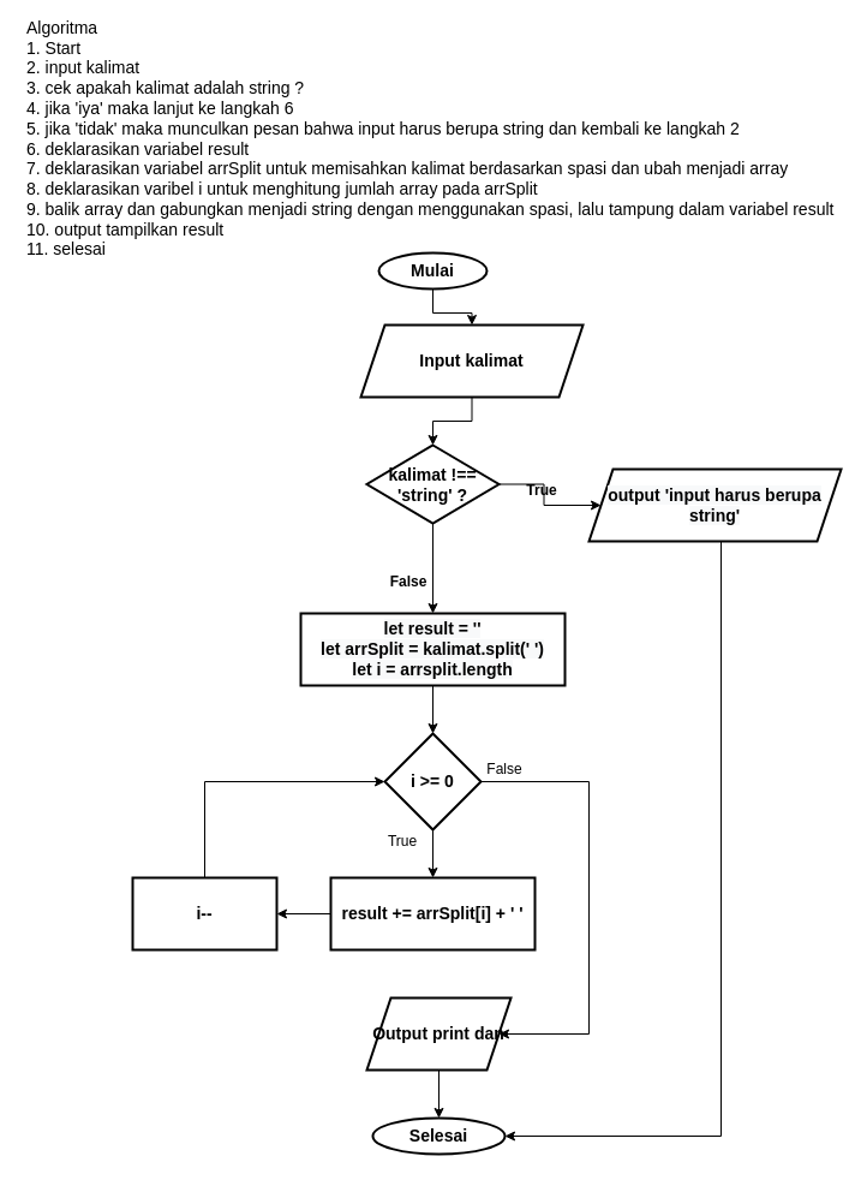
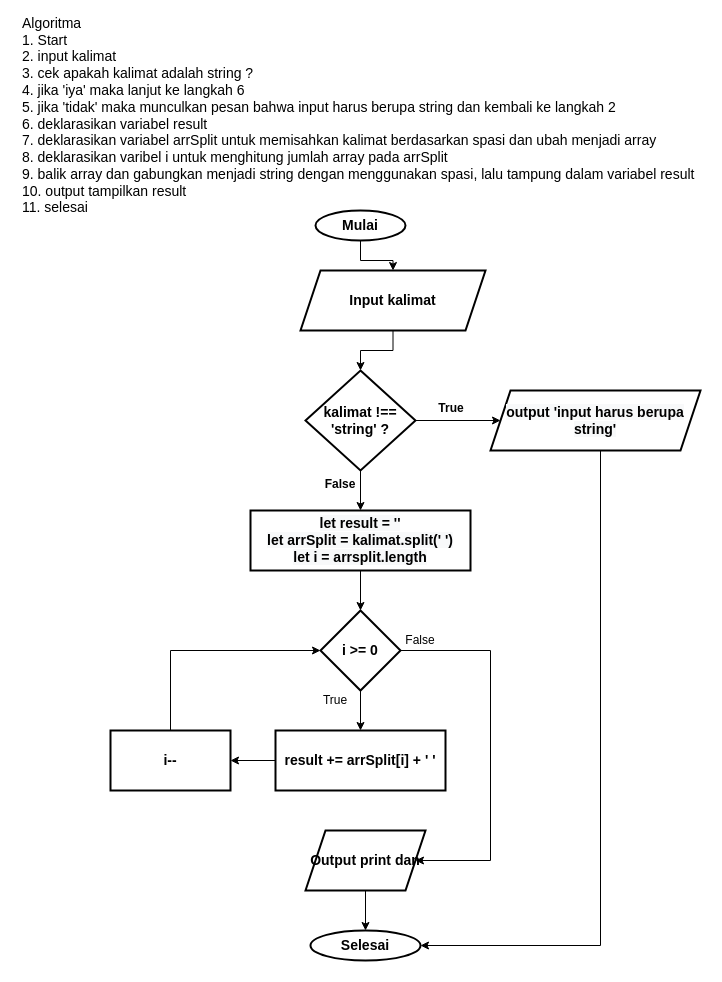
  <mxCell id="0" />
  <mxCell id="1" parent="0" />
  <mxCell id="2" value="Algoritma&lt;br&gt;1. Start&lt;br&gt;2. input kalimat&lt;br&gt;3. cek apakah kalimat adalah string ?&lt;br&gt;4. jika 'iya' maka lanjut ke langkah 6&lt;br&gt;5. jika 'tidak' maka munculkan pesan bahwa input harus berupa string dan kembali ke langkah 2&lt;br&gt;6. deklarasikan variabel result&lt;br&gt;7. deklarasikan variabel arrSplit untuk memisahkan kalimat berdasarkan spasi dan ubah menjadi array&lt;br&gt;8. deklarasikan varibel i untuk menghitung jumlah array pada arrSplit&lt;br&gt;9. balik array dan gabungkan menjadi string dengan menggunakan spasi, lalu tampung dalam variabel result&lt;br&gt;10. output tampilkan result&lt;br&gt;11. selesai" style="text;html=1;strokeColor=none;fillColor=none;align=left;verticalAlign=middle;whiteSpace=wrap;rounded=0;fontSize=14;" parent="1" vertex="1"><mxGeometry x="20" y="20" width="680" height="190" as="geometry" /></mxCell>
  <mxCell id="3" value="" style="edgeStyle=orthogonalEdgeStyle;rounded=0;orthogonalLoop=1;jettySize=auto;html=1;fontSize=14;" parent="1" source="4" target="6" edge="1"><mxGeometry relative="1" as="geometry" /></mxCell>
  <mxCell id="4" value="Mulai" style="strokeWidth=2;html=1;shape=mxgraph.flowchart.start_1;whiteSpace=wrap;fontSize=14;align=center;fontStyle=1" parent="1" vertex="1"><mxGeometry x="315" y="210" width="90" height="30" as="geometry" /></mxCell>
  <mxCell id="5" value="" style="edgeStyle=orthogonalEdgeStyle;rounded=0;orthogonalLoop=1;jettySize=auto;html=1;" parent="1" source="6" target="20" edge="1"><mxGeometry relative="1" as="geometry" /></mxCell>
  <mxCell id="6" value="Input kalimat" style="shape=parallelogram;perimeter=parallelogramPerimeter;whiteSpace=wrap;html=1;fixedSize=1;fontSize=14;fontStyle=1;strokeWidth=2;" parent="1" vertex="1"><mxGeometry x="300" y="270" width="185" height="60" as="geometry" /></mxCell>
  <mxCell id="7" value="" style="edgeStyle=orthogonalEdgeStyle;rounded=0;orthogonalLoop=1;jettySize=auto;html=1;fontSize=14;exitX=0.5;exitY=1;exitDx=0;exitDy=0;" parent="1" source="25" target="10" edge="1"><mxGeometry relative="1" as="geometry"><mxPoint x="360" y="580" as="sourcePoint" /></mxGeometry></mxCell>
  <mxCell id="8" value="" style="edgeStyle=orthogonalEdgeStyle;rounded=0;orthogonalLoop=1;jettySize=auto;html=1;fontSize=14;" parent="1" source="10" target="12" edge="1"><mxGeometry relative="1" as="geometry" /></mxCell>
  <mxCell id="9" value="" style="edgeStyle=orthogonalEdgeStyle;rounded=0;orthogonalLoop=1;jettySize=auto;html=1;fontSize=14;entryX=1;entryY=0.5;entryDx=0;entryDy=0;" parent="1" source="10" target="16" edge="1"><mxGeometry relative="1" as="geometry"><Array as="points"><mxPoint x="490" y="650" /><mxPoint x="490" y="860" /></Array></mxGeometry></mxCell>
  <mxCell id="10" value="i &amp;gt;= 0" style="rhombus;whiteSpace=wrap;html=1;fontSize=14;fontStyle=1;strokeWidth=2;" parent="1" vertex="1"><mxGeometry x="320" y="610" width="80" height="80" as="geometry" /></mxCell>
  <mxCell id="11" value="" style="edgeStyle=orthogonalEdgeStyle;rounded=0;orthogonalLoop=1;jettySize=auto;html=1;fontSize=14;" parent="1" source="12" target="14" edge="1"><mxGeometry relative="1" as="geometry" /></mxCell>
  <mxCell id="12" value="result += arrSplit[i] + ' '" style="whiteSpace=wrap;html=1;fontSize=14;fontStyle=1;strokeWidth=2;" parent="1" vertex="1"><mxGeometry x="275" y="730" width="170" height="60" as="geometry" /></mxCell>
  <mxCell id="13" style="edgeStyle=orthogonalEdgeStyle;rounded=0;orthogonalLoop=1;jettySize=auto;html=1;entryX=0;entryY=0.5;entryDx=0;entryDy=0;fontSize=14;exitX=0.5;exitY=0;exitDx=0;exitDy=0;" parent="1" source="14" target="10" edge="1"><mxGeometry relative="1" as="geometry"><Array as="points"><mxPoint x="170" y="650" /></Array></mxGeometry></mxCell>
  <mxCell id="14" value="i--" style="whiteSpace=wrap;html=1;fontSize=14;fontStyle=1;strokeWidth=2;" parent="1" vertex="1"><mxGeometry x="110" y="730" width="120" height="60" as="geometry" /></mxCell>
  <mxCell id="15" value="" style="edgeStyle=orthogonalEdgeStyle;rounded=0;orthogonalLoop=1;jettySize=auto;html=1;fontSize=14;" parent="1" source="16" target="17" edge="1"><mxGeometry relative="1" as="geometry" /></mxCell>
  <mxCell id="16" value="Output print dan" style="shape=parallelogram;perimeter=parallelogramPerimeter;whiteSpace=wrap;html=1;fixedSize=1;fontSize=14;fontStyle=1;strokeWidth=2;" parent="1" vertex="1"><mxGeometry x="305" y="830" width="120" height="60" as="geometry" /></mxCell>
  <mxCell id="17" value="Selesai" style="ellipse;whiteSpace=wrap;html=1;fontSize=14;fontStyle=1;strokeWidth=2;" parent="1" vertex="1"><mxGeometry x="310" y="930" width="110" height="30" as="geometry" /></mxCell>
  <mxCell id="18" value="" style="edgeStyle=orthogonalEdgeStyle;rounded=0;orthogonalLoop=1;jettySize=auto;html=1;" edge="1" parent="1" source="20" target="25"><mxGeometry relative="1" as="geometry" /></mxCell>
  <mxCell id="19" value="" style="edgeStyle=orthogonalEdgeStyle;rounded=0;orthogonalLoop=1;jettySize=auto;html=1;" edge="1" parent="1" source="20" target="27"><mxGeometry relative="1" as="geometry" /></mxCell>
- <mxCell id="20" value="kalimat !== 'string' ?" style="rhombus;whiteSpace=wrap;html=1;fontSize=14;fontStyle=1;strokeWidth=2;" parent="1" vertex="1"><mxGeometry x="305" y="370" width="110" height="65" as="geometry" /></mxCell>
+ <mxCell id="20" value="kalimat !== 'string' ?" style="rhombus;whiteSpace=wrap;html=1;fontSize=14;fontStyle=1;strokeWidth=2;" parent="1" vertex="1"><mxGeometry x="305" y="370" width="110" height="100" as="geometry" /></mxCell>
  <mxCell id="21" value="True" style="text;html=1;strokeColor=none;fillColor=none;align=center;verticalAlign=middle;whiteSpace=wrap;rounded=0;fontStyle=1" parent="1" vertex="1"><mxGeometry x="431" y="398" width="40" height="20" as="geometry" /></mxCell>
  <mxCell id="22" value="False" style="text;html=1;strokeColor=none;fillColor=none;align=center;verticalAlign=middle;whiteSpace=wrap;rounded=0;fontStyle=1" parent="1" vertex="1"><mxGeometry x="320" y="474" width="40" height="20" as="geometry" /></mxCell>
  <mxCell id="23" value="True" style="text;html=1;strokeColor=none;fillColor=none;align=center;verticalAlign=middle;whiteSpace=wrap;rounded=0;" parent="1" vertex="1"><mxGeometry x="315" y="690" width="40" height="20" as="geometry" /></mxCell>
  <mxCell id="24" value="False" style="text;html=1;strokeColor=none;fillColor=none;align=center;verticalAlign=middle;whiteSpace=wrap;rounded=0;" parent="1" vertex="1"><mxGeometry x="400" y="630" width="40" height="20" as="geometry" /></mxCell>
  <mxCell id="25" value="&lt;meta charset=&quot;utf-8&quot;&gt;&lt;span style=&quot;color: rgb(0, 0, 0); font-family: helvetica; font-size: 14px; font-style: normal; font-weight: 700; letter-spacing: normal; text-align: center; text-indent: 0px; text-transform: none; word-spacing: 0px; background-color: rgb(248, 249, 250); display: inline; float: none;&quot;&gt;let result = ''&lt;/span&gt;&lt;br style=&quot;color: rgb(0, 0, 0); font-family: helvetica; font-size: 14px; font-style: normal; font-weight: 700; letter-spacing: normal; text-align: center; text-indent: 0px; text-transform: none; word-spacing: 0px; background-color: rgb(248, 249, 250);&quot;&gt;&lt;span style=&quot;color: rgb(0, 0, 0); font-family: helvetica; font-size: 14px; font-style: normal; font-weight: 700; letter-spacing: normal; text-align: center; text-indent: 0px; text-transform: none; word-spacing: 0px; background-color: rgb(248, 249, 250); display: inline; float: none;&quot;&gt;let arrSplit = kalimat.split(' ')&lt;/span&gt;&lt;br style=&quot;color: rgb(0, 0, 0); font-family: helvetica; font-size: 14px; font-style: normal; font-weight: 700; letter-spacing: normal; text-align: center; text-indent: 0px; text-transform: none; word-spacing: 0px; background-color: rgb(248, 249, 250);&quot;&gt;&lt;span style=&quot;color: rgb(0, 0, 0); font-family: helvetica; font-size: 14px; font-style: normal; font-weight: 700; letter-spacing: normal; text-align: center; text-indent: 0px; text-transform: none; word-spacing: 0px; background-color: rgb(248, 249, 250); display: inline; float: none;&quot;&gt;let i = arrsplit.length&lt;/span&gt;" style="whiteSpace=wrap;html=1;fontSize=14;fontStyle=1;strokeWidth=2;" vertex="1" parent="1"><mxGeometry x="250" y="510" width="220" height="60" as="geometry" /></mxCell>
  <mxCell id="26" style="edgeStyle=orthogonalEdgeStyle;rounded=0;orthogonalLoop=1;jettySize=auto;html=1;entryX=1;entryY=0.5;entryDx=0;entryDy=0;" edge="1" parent="1" source="27" target="17"><mxGeometry relative="1" as="geometry"><Array as="points"><mxPoint x="600" y="945" /></Array></mxGeometry></mxCell>
  <mxCell id="27" value="&lt;span style=&quot;color: rgb(0 , 0 , 0) ; font-family: &amp;#34;helvetica&amp;#34; ; font-size: 14px ; font-style: normal ; font-weight: 700 ; letter-spacing: normal ; text-align: center ; text-indent: 0px ; text-transform: none ; word-spacing: 0px ; background-color: rgb(248 , 249 , 250) ; display: inline ; float: none&quot;&gt;output 'input harus berupa string'&lt;/span&gt;" style="shape=parallelogram;perimeter=parallelogramPerimeter;whiteSpace=wrap;html=1;fixedSize=1;fontSize=14;fontStyle=1;strokeWidth=2;" vertex="1" parent="1"><mxGeometry x="490" y="390" width="210" height="60" as="geometry" /></mxCell>
